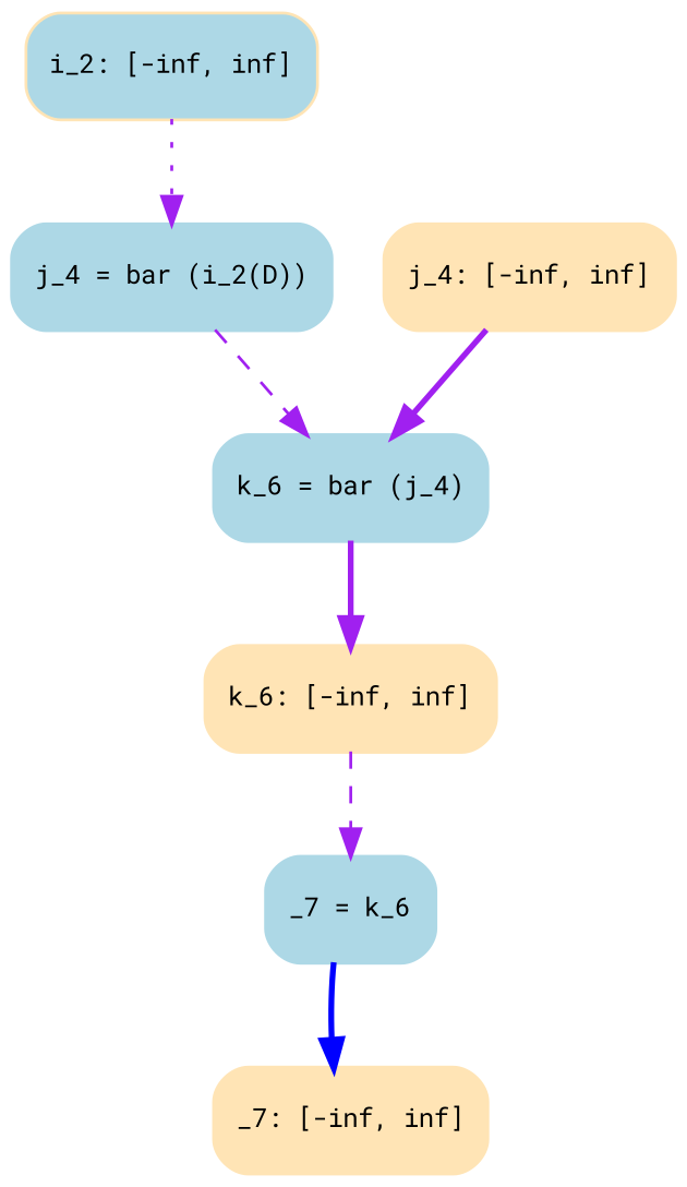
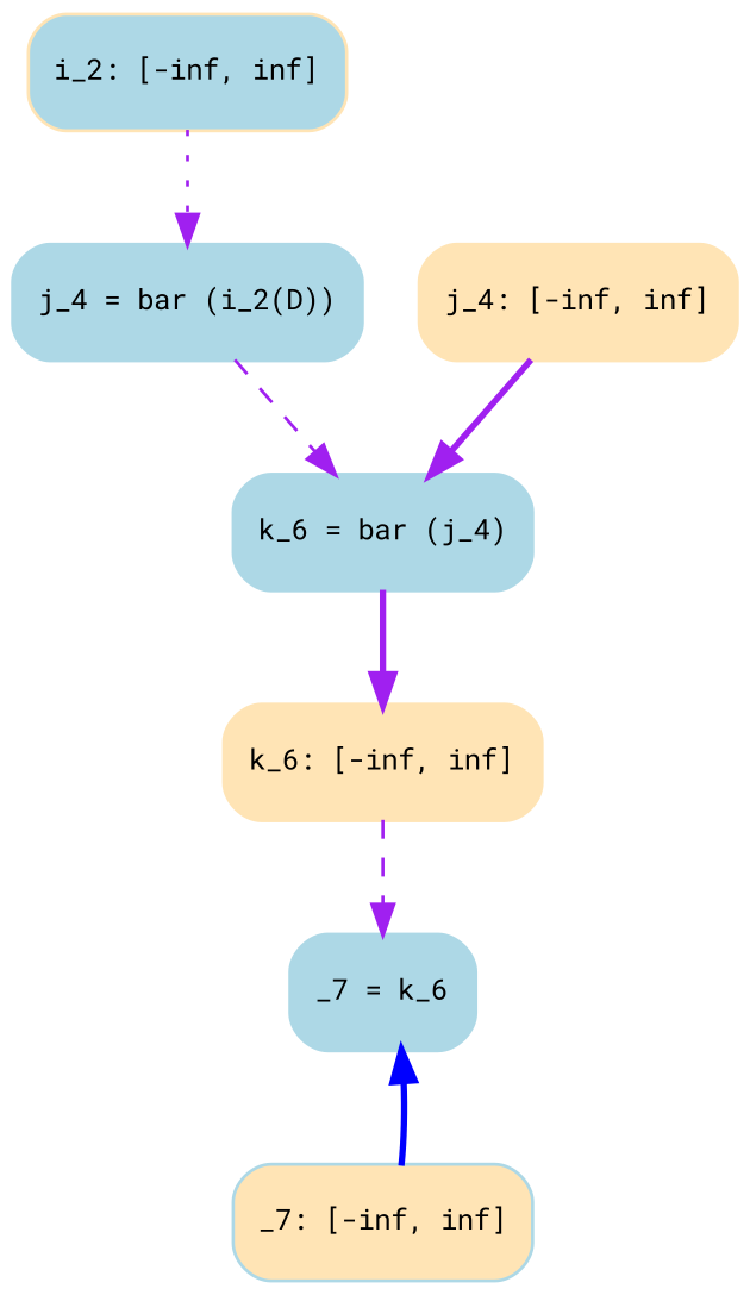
  digraph {
    fontname="Roboto Mono"
    fontsize=12
    labelloc=top
    node [color=moccasin fillcolor=lightblue fontname="Roboto Mono" fontsize=9 shape=Mrecord style=filled]
    edge [color=purple fontname="Roboto Mono" fontsize=10 style=bold]
    n1 [color=lightblue label="{ _7 = k_6 }"]
-   n2 [fillcolor=moccasin label="{ _7: \[-inf, inf\] }"]
+   n2 [color=lightblue fillcolor=moccasin label="{ _7: \[-inf, inf\] }"]
    n3 [color=lightblue label="{ k_6 = bar (j_4) }"]
    n4 [fillcolor=moccasin label="{ k_6: \[-inf, inf\] }"]
    n5 [color=lightblue label="{ j_4 = bar (i_2(D)) }"]
    n6 [fillcolor=moccasin label="{ j_4: \[-inf, inf\] }"]
    n7 [label="{ i_2: \[-inf, inf\] }"]
-   n1 -> n2 [color=blue]
+   n2 -> n1 [color=blue]
    n3 -> n4
    n4 -> n1 [style=dashed]
    n5 -> n3 [style=dashed]
    n6 -> n3
    n7 -> n5 [style=dotted]
  }
